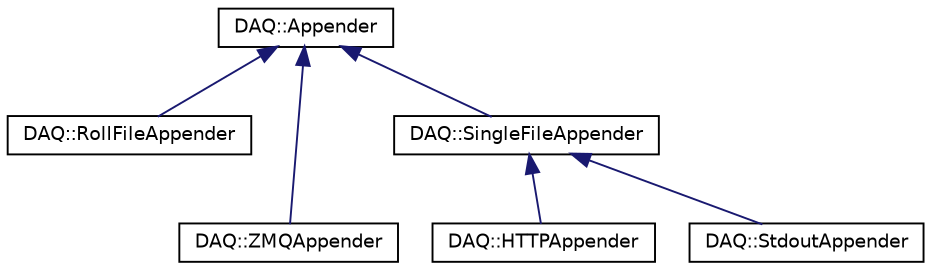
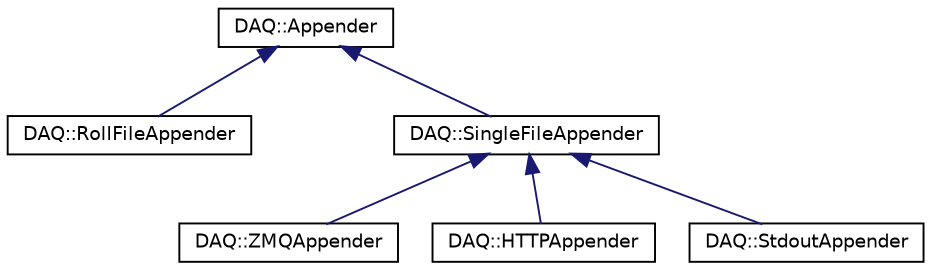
  digraph {
    rankdir=TB
    node [color=black fillcolor=white fontname=Helvetica fontsize=10 shape=record style=filled]
    edge [color=midnightblue dir=back fontname=Helvetica fontsize=10 labelfontname=Helvetica labelfontsize=10 style=solid]
    n1 [height=0.2 label="DAQ::Appender" width=0.4]
    n2 [height=0.2 label="DAQ::RollFileAppender" width=0.4]
    n3 [height=0.2 label="DAQ::SingleFileAppender" width=0.4]
    n4 [height=0.2 label="DAQ::ZMQAppender" width=0.4]
    n5 [height=0.2 label="DAQ::HTTPAppender" width=0.4]
    n6 [height=0.2 label="DAQ::StdoutAppender" width=0.4]
    n1 -> n2
    n1 -> n3
-   n1 -> n4
+   n3 -> n4
    n3 -> n5
    n3 -> n6
  }
